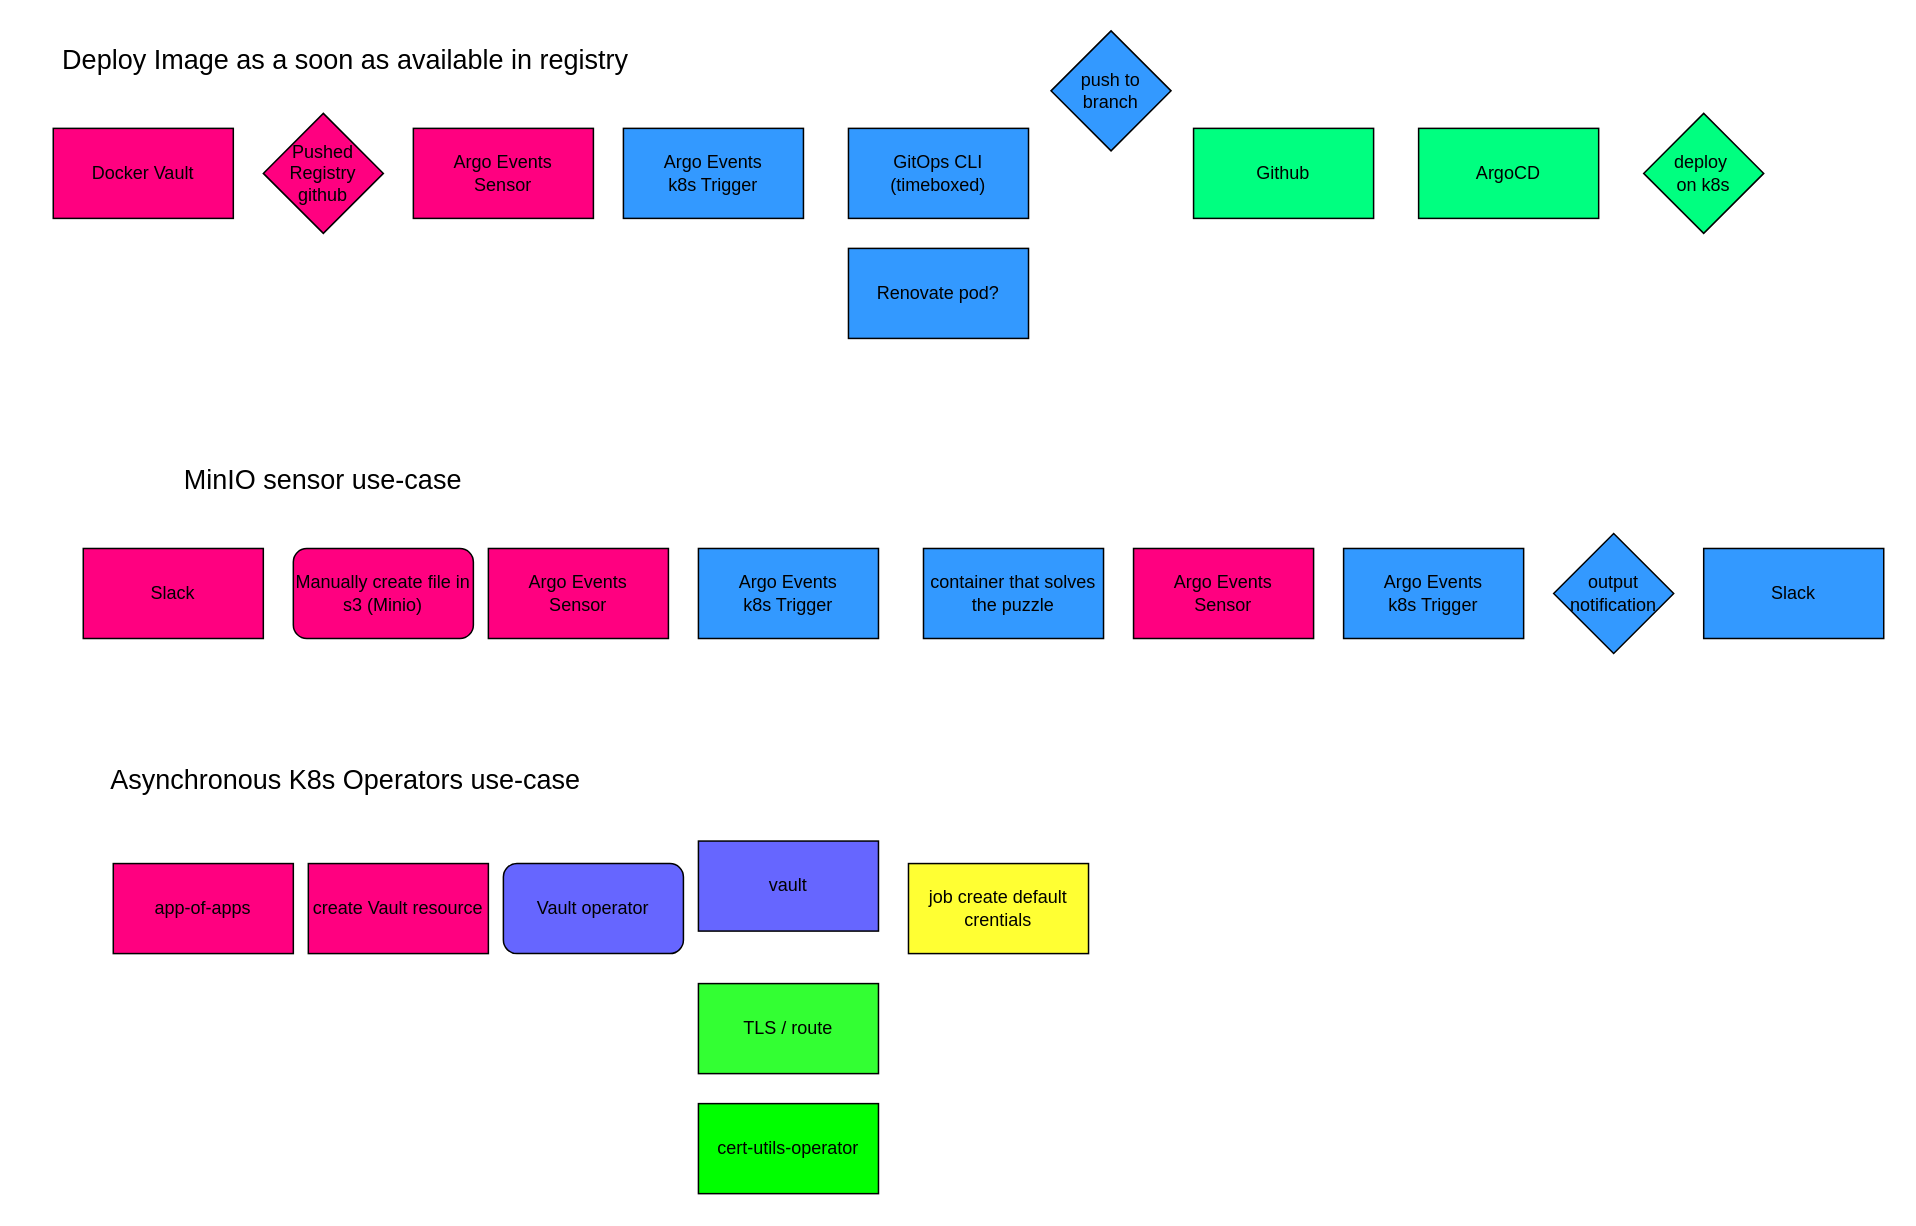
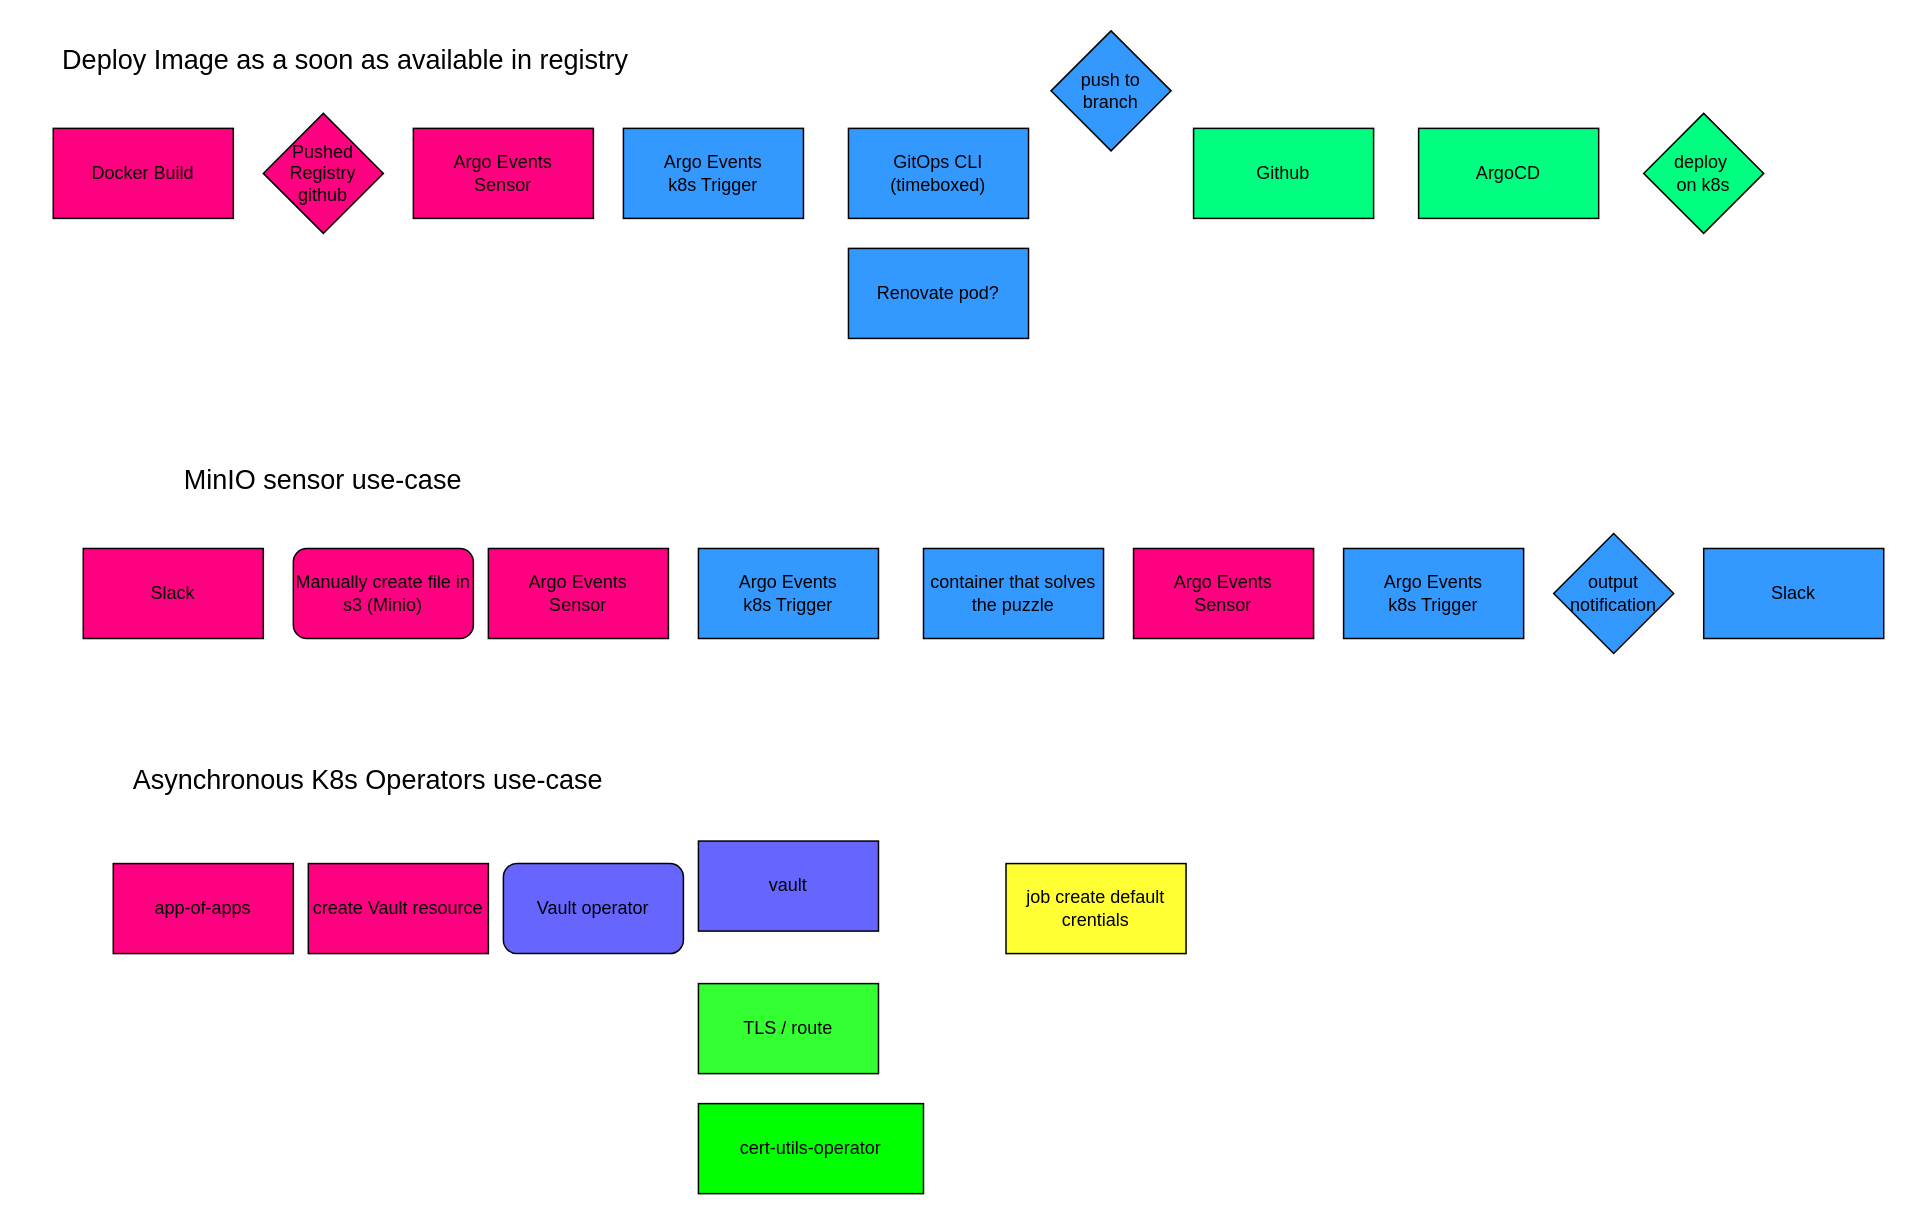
  <mxCell id="0" />
  <mxCell id="1" parent="0" />
- <mxCell id="2" value="Docker Vault" style="whiteSpace=wrap;html=1;fillColor=#FF0080;" vertex="1" parent="1"><mxGeometry x="35" y="85" width="120" height="60" as="geometry" /></mxCell>
+ <mxCell id="2" value="Docker Build" style="whiteSpace=wrap;html=1;fillColor=#FF0080;" vertex="1" parent="1"><mxGeometry x="35" y="85" width="120" height="60" as="geometry" /></mxCell>
  <mxCell id="3" value="&lt;div&gt;Pushed &lt;br&gt;&lt;/div&gt;&lt;div&gt;Registry&lt;/div&gt;&lt;div&gt;github&lt;br&gt;&lt;/div&gt;" style="rhombus;whiteSpace=wrap;html=1;fillColor=#FF0080;" vertex="1" parent="1"><mxGeometry x="175" y="75" width="80" height="80" as="geometry" /></mxCell>
  <mxCell id="4" value="push to branch" style="rhombus;whiteSpace=wrap;html=1;fillColor=#3399FF;" vertex="1" parent="1"><mxGeometry x="700" y="20" width="80" height="80" as="geometry" /></mxCell>
  <mxCell id="5" value="&lt;div&gt;Argo Events&lt;/div&gt;&lt;div&gt;Sensor&lt;br&gt;&lt;/div&gt;" style="whiteSpace=wrap;html=1;fillColor=#FF0080;" vertex="1" parent="1"><mxGeometry x="275" y="85" width="120" height="60" as="geometry" /></mxCell>
  <mxCell id="6" value="&lt;div&gt;Argo Events&lt;/div&gt;&lt;div&gt;k8s Trigger&lt;br&gt;&lt;/div&gt;" style="whiteSpace=wrap;html=1;fillColor=#3399FF;" vertex="1" parent="1"><mxGeometry x="415" y="85" width="120" height="60" as="geometry" /></mxCell>
  <mxCell id="7" value="Github" style="whiteSpace=wrap;html=1;fillColor=#00FF80;" vertex="1" parent="1"><mxGeometry x="795" y="85" width="120" height="60" as="geometry" /></mxCell>
  <mxCell id="8" value="Renovate pod?" style="whiteSpace=wrap;html=1;fillColor=#3399FF;" vertex="1" parent="1"><mxGeometry x="565" y="165" width="120" height="60" as="geometry" /></mxCell>
  <mxCell id="9" value="GitOps CLI (timeboxed)" style="whiteSpace=wrap;html=1;fillColor=#3399FF;" vertex="1" parent="1"><mxGeometry x="565" y="85" width="120" height="60" as="geometry" /></mxCell>
  <mxCell id="10" value="ArgoCD" style="whiteSpace=wrap;html=1;fillColor=#00FF80;" vertex="1" parent="1"><mxGeometry x="945" y="85" width="120" height="60" as="geometry" /></mxCell>
  <mxCell id="11" value="&lt;div&gt;deploy&amp;nbsp;&lt;/div&gt;&lt;div&gt;on k8s&lt;/div&gt;" style="rhombus;whiteSpace=wrap;html=1;fillColor=#00FF80;" vertex="1" parent="1"><mxGeometry x="1095" y="75" width="80" height="80" as="geometry" /></mxCell>
  <mxCell id="12" value="Manually create file in s3 (Minio)" style="whiteSpace=wrap;html=1;fillColor=#FF0080;rounded=1;" vertex="1" parent="1"><mxGeometry x="195" y="365" width="120" height="60" as="geometry" /></mxCell>
  <mxCell id="13" value="&lt;div&gt;output&lt;/div&gt;&lt;div&gt;notification&lt;br&gt;&lt;/div&gt;" style="rhombus;whiteSpace=wrap;html=1;fillColor=#3399FF;" vertex="1" parent="1"><mxGeometry x="1035" y="355" width="80" height="80" as="geometry" /></mxCell>
  <mxCell id="14" value="&lt;div&gt;Argo Events&lt;/div&gt;&lt;div&gt;Sensor&lt;br&gt;&lt;/div&gt;" style="whiteSpace=wrap;html=1;fillColor=#FF0080;" vertex="1" parent="1"><mxGeometry x="325" y="365" width="120" height="60" as="geometry" /></mxCell>
  <mxCell id="15" value="&lt;div&gt;Argo Events&lt;/div&gt;&lt;div&gt;k8s Trigger&lt;br&gt;&lt;/div&gt;" style="whiteSpace=wrap;html=1;fillColor=#3399FF;" vertex="1" parent="1"><mxGeometry x="465" y="365" width="120" height="60" as="geometry" /></mxCell>
  <mxCell id="16" value="container that solves the puzzle" style="whiteSpace=wrap;html=1;fillColor=#3399FF;" vertex="1" parent="1"><mxGeometry x="615" y="365" width="120" height="60" as="geometry" /></mxCell>
  <mxCell id="17" value="Slack" style="whiteSpace=wrap;html=1;fillColor=#FF0080;" vertex="1" parent="1"><mxGeometry x="55" y="365" width="120" height="60" as="geometry" /></mxCell>
  <mxCell id="18" value="&lt;div&gt;Argo Events&lt;/div&gt;&lt;div&gt;Sensor&lt;br&gt;&lt;/div&gt;" style="whiteSpace=wrap;html=1;fillColor=#FF0080;" vertex="1" parent="1"><mxGeometry x="755" y="365" width="120" height="60" as="geometry" /></mxCell>
  <mxCell id="19" value="&lt;div&gt;Argo Events&lt;/div&gt;&lt;div&gt;k8s Trigger&lt;br&gt;&lt;/div&gt;" style="whiteSpace=wrap;html=1;fillColor=#3399FF;" vertex="1" parent="1"><mxGeometry x="895" y="365" width="120" height="60" as="geometry" /></mxCell>
  <mxCell id="20" value="Slack" style="whiteSpace=wrap;html=1;fillColor=#3399FF;" vertex="1" parent="1"><mxGeometry x="1135" y="365" width="120" height="60" as="geometry" /></mxCell>
  <mxCell id="21" value="app-of-apps" style="whiteSpace=wrap;html=1;fillColor=#FF0080;" vertex="1" parent="1"><mxGeometry x="75" y="575" width="120" height="60" as="geometry" /></mxCell>
  <mxCell id="22" value="create Vault resource" style="whiteSpace=wrap;html=1;fillColor=#FF0080;" vertex="1" parent="1"><mxGeometry x="205" y="575" width="120" height="60" as="geometry" /></mxCell>
  <mxCell id="23" value="vault" style="whiteSpace=wrap;html=1;fillColor=#6666FF;" vertex="1" parent="1"><mxGeometry x="465" y="560" width="120" height="60" as="geometry" /></mxCell>
  <mxCell id="24" value="Vault operator" style="whiteSpace=wrap;html=1;fillColor=#6666FF;rounded=1;" vertex="1" parent="1"><mxGeometry x="335" y="575" width="120" height="60" as="geometry" /></mxCell>
  <mxCell id="25" value="TLS / route" style="whiteSpace=wrap;html=1;fillColor=#33FF33;" vertex="1" parent="1"><mxGeometry x="465" y="655" width="120" height="60" as="geometry" /></mxCell>
- <mxCell id="26" value="cert-utils-operator" style="whiteSpace=wrap;html=1;fillColor=#00FF00;" vertex="1" parent="1"><mxGeometry x="465" y="735" width="120" height="60" as="geometry" /></mxCell>
- <mxCell id="27" value="job create default crentials" style="whiteSpace=wrap;html=1;fillColor=#FFFF33;" vertex="1" parent="1"><mxGeometry x="605" y="575" width="120" height="60" as="geometry" /></mxCell>
+ <mxCell id="26" value="cert-utils-operator" style="whiteSpace=wrap;html=1;fillColor=#00FF00;" vertex="1" parent="1"><mxGeometry x="465" y="735" width="150" height="60" as="geometry" /></mxCell>
+ <mxCell id="27" value="job create default crentials" style="whiteSpace=wrap;html=1;fillColor=#FFFF33;" vertex="1" parent="1"><mxGeometry x="670" y="575" width="120" height="60" as="geometry" /></mxCell>
  <mxCell id="28" value="&lt;font style=&quot;font-size: 18px;&quot;&gt;Deploy Image as a soon as available in registry&lt;/font&gt;" style="text;strokeColor=none;align=center;fillColor=none;html=1;verticalAlign=middle;whiteSpace=wrap;rounded=0;" vertex="1" parent="1"><mxGeometry x="35" y="25" width="390" height="30" as="geometry" /></mxCell>
  <mxCell id="29" value="&lt;font style=&quot;font-size: 18px;&quot;&gt;MinIO sensor use-case&lt;/font&gt;" style="text;strokeColor=none;align=center;fillColor=none;html=1;verticalAlign=middle;whiteSpace=wrap;rounded=0;" vertex="1" parent="1"><mxGeometry x="20" y="305" width="390" height="30" as="geometry" /></mxCell>
- <mxCell id="30" value="&lt;font style=&quot;font-size: 18px;&quot;&gt;Asynchronous K8s Operators use-case&lt;/font&gt;" style="text;strokeColor=none;align=center;fillColor=none;html=1;verticalAlign=middle;whiteSpace=wrap;rounded=0;" vertex="1" parent="1"><mxGeometry x="35" y="505" width="390" height="30" as="geometry" /></mxCell>
+ <mxCell id="30" value="&lt;font style=&quot;font-size: 18px;&quot;&gt;Asynchronous K8s Operators use-case&lt;/font&gt;" style="text;strokeColor=none;align=center;fillColor=none;html=1;verticalAlign=middle;whiteSpace=wrap;rounded=0;" vertex="1" parent="1"><mxGeometry x="50" y="505" width="390" height="30" as="geometry" /></mxCell>
